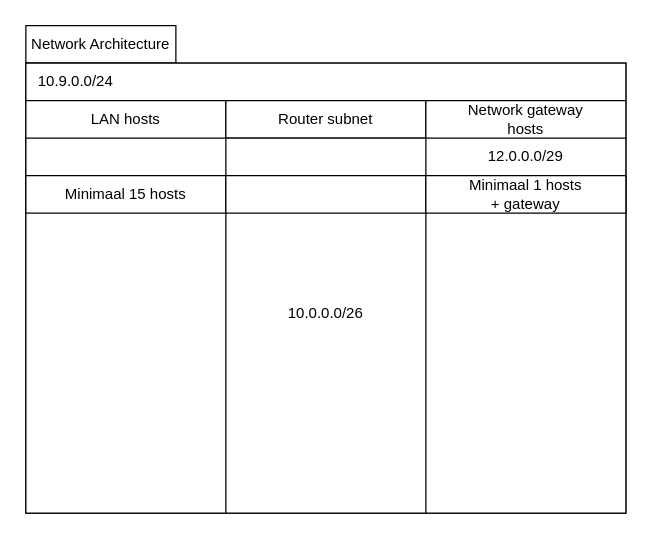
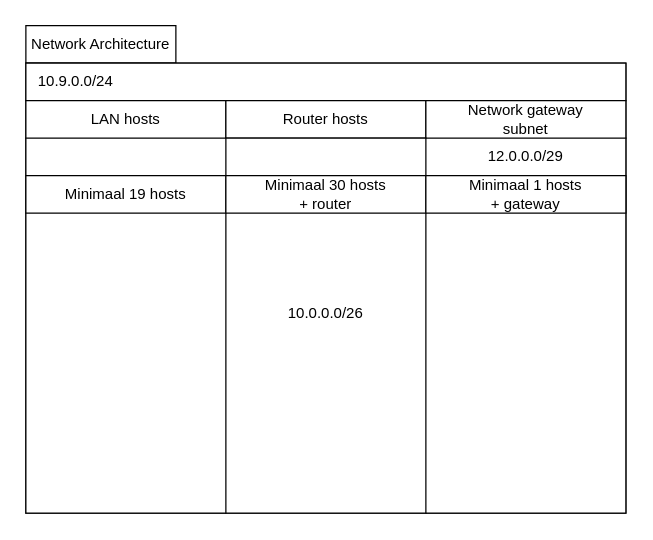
  <mxCell id="0" />
  <mxCell id="1" parent="0" />
  <mxCell id="2" value="" style="rounded=0;whiteSpace=wrap;html=1;" vertex="1" parent="1"><mxGeometry x="20" y="110" width="160" height="300" as="geometry" /></mxCell>
  <mxCell id="3" value="" style="rounded=0;whiteSpace=wrap;html=1;" vertex="1" parent="1"><mxGeometry x="340" y="110" width="160" height="300" as="geometry" /></mxCell>
  <mxCell id="4" value="" style="rounded=0;whiteSpace=wrap;html=1;" vertex="1" parent="1"><mxGeometry x="20" y="20" width="120" height="30" as="geometry" /></mxCell>
  <mxCell id="5" value="" style="rounded=0;whiteSpace=wrap;html=1;" vertex="1" parent="1"><mxGeometry x="20" y="50" width="480" height="360" as="geometry" /></mxCell>
  <mxCell id="6" value="" style="rounded=0;whiteSpace=wrap;html=1;" vertex="1" parent="1"><mxGeometry x="20" y="50" width="480" height="30" as="geometry" /></mxCell>
  <mxCell id="7" style="edgeStyle=orthogonalEdgeStyle;orthogonalLoop=1;jettySize=auto;html=1;exitX=0.5;exitY=1;exitDx=0;exitDy=0;" edge="1" parent="1"><mxGeometry relative="1" as="geometry"><mxPoint x="100" y="160" as="sourcePoint" /><mxPoint x="100" y="160" as="targetPoint" /></mxGeometry></mxCell>
  <mxCell id="8" value="&lt;div&gt;10.9.0.0/24&lt;/div&gt;" style="text;html=1;strokeColor=none;fillColor=none;align=center;verticalAlign=middle;whiteSpace=wrap;rounded=0;" vertex="1" parent="1"><mxGeometry x="30" y="50" width="60" height="30" as="geometry" /></mxCell>
  <mxCell id="9" value="" style="rounded=0;whiteSpace=wrap;html=1;" vertex="1" parent="1"><mxGeometry x="20" y="80" width="160" height="30" as="geometry" /></mxCell>
  <mxCell id="10" value="LAN hosts" style="text;html=1;strokeColor=none;fillColor=none;align=center;verticalAlign=middle;whiteSpace=wrap;rounded=0;" vertex="1" parent="1"><mxGeometry x="50" y="80" width="100" height="30" as="geometry" /></mxCell>
  <mxCell id="11" value="" style="rounded=0;whiteSpace=wrap;html=1;" vertex="1" parent="1"><mxGeometry x="180" y="80" width="160" height="30" as="geometry" /></mxCell>
- <mxCell id="12" value="Router subnet" style="text;html=1;strokeColor=none;fillColor=none;align=center;verticalAlign=middle;whiteSpace=wrap;rounded=0;" vertex="1" parent="1"><mxGeometry x="210" y="80" width="100" height="30" as="geometry" /></mxCell>
+ <mxCell id="12" value="Router hosts" style="text;html=1;strokeColor=none;fillColor=none;align=center;verticalAlign=middle;whiteSpace=wrap;rounded=0;" vertex="1" parent="1"><mxGeometry x="210" y="80" width="100" height="30" as="geometry" /></mxCell>
  <mxCell id="13" value="" style="rounded=0;whiteSpace=wrap;html=1;" vertex="1" parent="1"><mxGeometry x="340" y="80" width="160" height="30" as="geometry" /></mxCell>
- <mxCell id="14" value="Network gateway hosts" style="text;html=1;strokeColor=none;fillColor=none;align=center;verticalAlign=middle;whiteSpace=wrap;rounded=0;" vertex="1" parent="1"><mxGeometry x="370" y="80" width="100" height="30" as="geometry" /></mxCell>
+ <mxCell id="14" value="Network gateway subnet" style="text;html=1;strokeColor=none;fillColor=none;align=center;verticalAlign=middle;whiteSpace=wrap;rounded=0;" vertex="1" parent="1"><mxGeometry x="370" y="80" width="100" height="30" as="geometry" /></mxCell>
  <mxCell id="15" value="" style="rounded=0;whiteSpace=wrap;html=1;" vertex="1" parent="1"><mxGeometry x="180" y="110" width="160" height="300" as="geometry" /></mxCell>
  <mxCell id="16" value="&lt;div&gt;10.0.0.0/26&lt;/div&gt;" style="text;html=1;strokeColor=none;fillColor=none;align=center;verticalAlign=middle;whiteSpace=wrap;rounded=0;" vertex="1" parent="1"><mxGeometry x="230" y="235" width="60" height="30" as="geometry" /></mxCell>
  <mxCell id="17" value="&lt;div&gt;12.0.0.0/29&lt;/div&gt;" style="text;html=1;strokeColor=none;fillColor=none;align=center;verticalAlign=middle;whiteSpace=wrap;rounded=0;" vertex="1" parent="1"><mxGeometry x="390" y="110" width="60" height="30" as="geometry" /></mxCell>
  <mxCell id="18" value="Network Architecture" style="text;html=1;strokeColor=none;fillColor=none;align=center;verticalAlign=middle;whiteSpace=wrap;rounded=0;" vertex="1" parent="1"><mxGeometry x="20" y="20" width="120" height="30" as="geometry" /></mxCell>
  <mxCell id="19" value="" style="rounded=0;whiteSpace=wrap;html=1;" vertex="1" parent="1"><mxGeometry x="20" y="140" width="160" height="30" as="geometry" /></mxCell>
- <mxCell id="20" value="Minimaal 15 hosts" style="text;html=1;strokeColor=none;fillColor=none;align=center;verticalAlign=middle;whiteSpace=wrap;rounded=0;" vertex="1" parent="1"><mxGeometry x="50" y="140" width="100" height="30" as="geometry" /></mxCell>
+ <mxCell id="20" value="Minimaal 19 hosts" style="text;html=1;strokeColor=none;fillColor=none;align=center;verticalAlign=middle;whiteSpace=wrap;rounded=0;" vertex="1" parent="1"><mxGeometry x="50" y="140" width="100" height="30" as="geometry" /></mxCell>
  <mxCell id="21" value="" style="rounded=0;whiteSpace=wrap;html=1;" vertex="1" parent="1"><mxGeometry x="180" y="140" width="160" height="30" as="geometry" /></mxCell>
+ <mxCell id="22" value="Minimaal 30 hosts + router" style="text;html=1;strokeColor=none;fillColor=none;align=center;verticalAlign=middle;whiteSpace=wrap;rounded=0;" vertex="1" parent="1"><mxGeometry x="210" y="140" width="100" height="30" as="geometry" /></mxCell>
  <mxCell id="23" value="" style="rounded=0;whiteSpace=wrap;html=1;" vertex="1" parent="1"><mxGeometry x="340" y="140" width="160" height="30" as="geometry" /></mxCell>
  <mxCell id="24" value="Minimaal 1 hosts + gateway" style="text;html=1;strokeColor=none;fillColor=none;align=center;verticalAlign=middle;whiteSpace=wrap;rounded=0;" vertex="1" parent="1"><mxGeometry x="370" y="140" width="100" height="30" as="geometry" /></mxCell>
